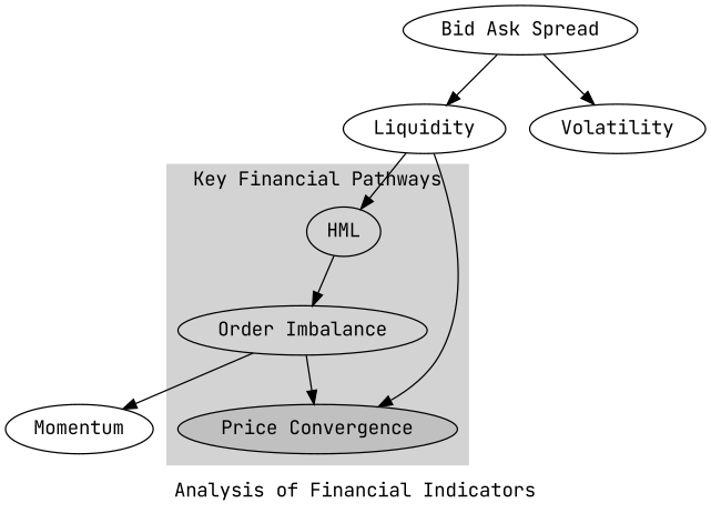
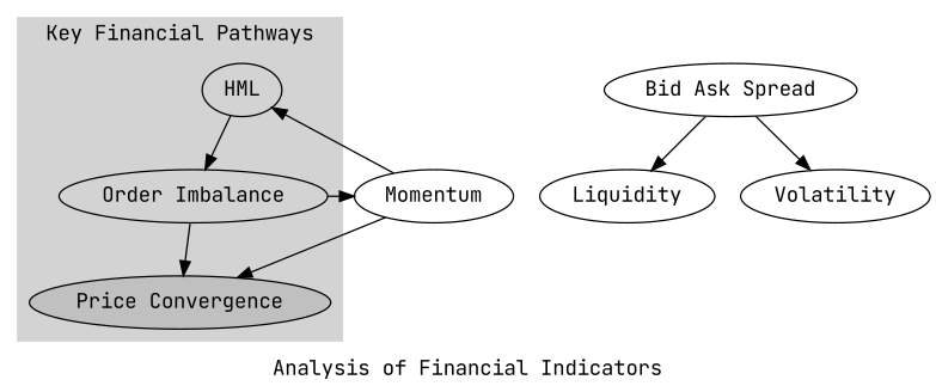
  digraph {
    fontname="JetBrains Mono"
    label="Analysis of Financial Indicators"
    node [fontname="JetBrains Mono" shape=ellipse]
    edge [fontname="JetBrains Mono"]
    HML
    "Order Imbalance"
    "Price Convergence" [fillcolor=grey style=filled]
    Momentum
    "Bid Ask Spread"
    Liquidity
    Volatility
    subgraph cluster_1 {
      color=lightgrey
      label="Key Financial Pathways"
      rank=same
      style=filled
      HML
      "Order Imbalance"
      "Price Convergence"
    }
    HML -> "Order Imbalance"
    "Order Imbalance" -> "Price Convergence"
    "Order Imbalance" -> Momentum
-   Liquidity -> HML
-   Liquidity -> "Price Convergence"
+   Momentum -> HML
+   Momentum -> "Price Convergence"
    "Bid Ask Spread" -> Liquidity
    "Bid Ask Spread" -> Volatility
  }
